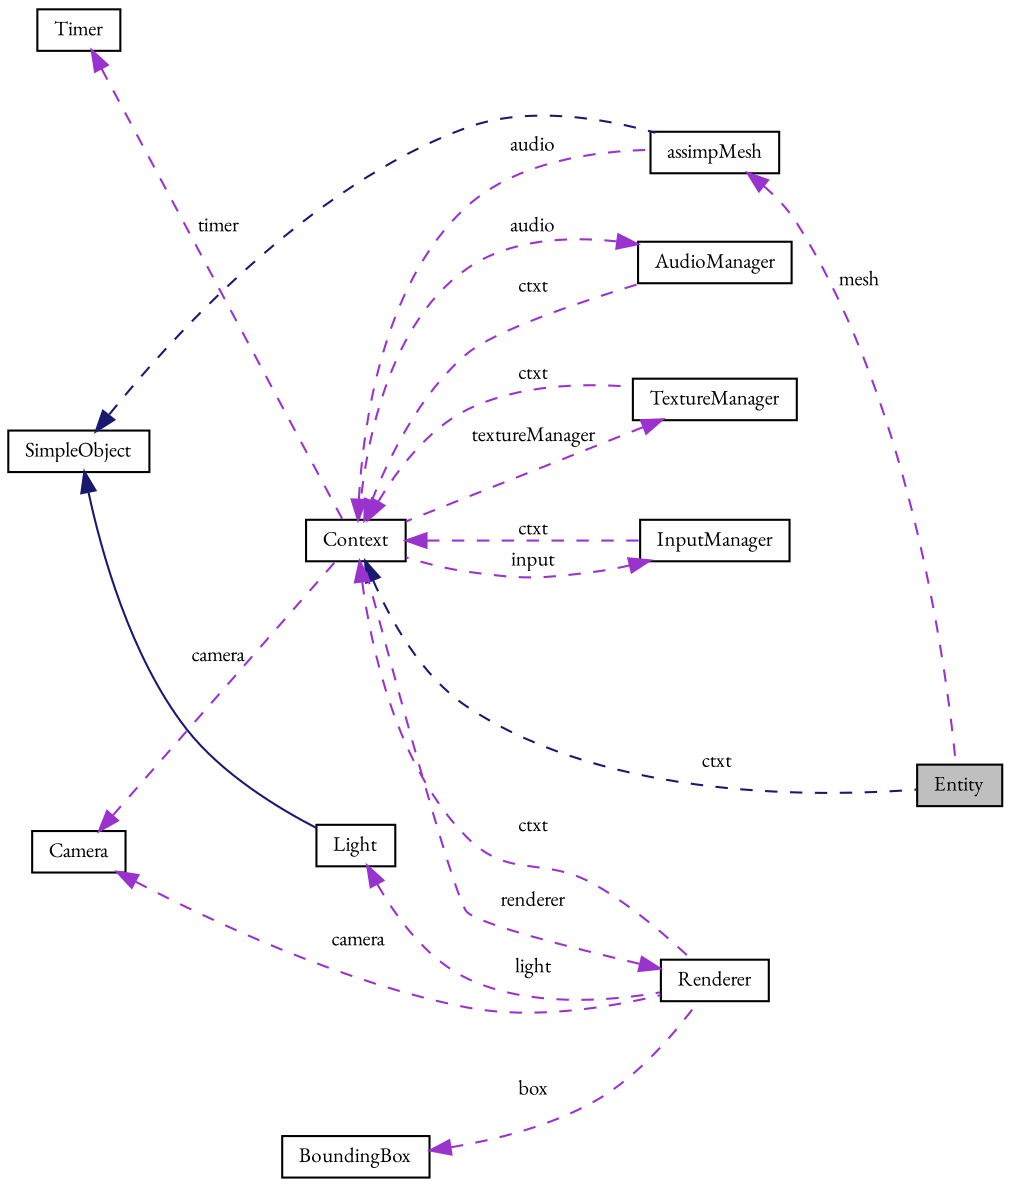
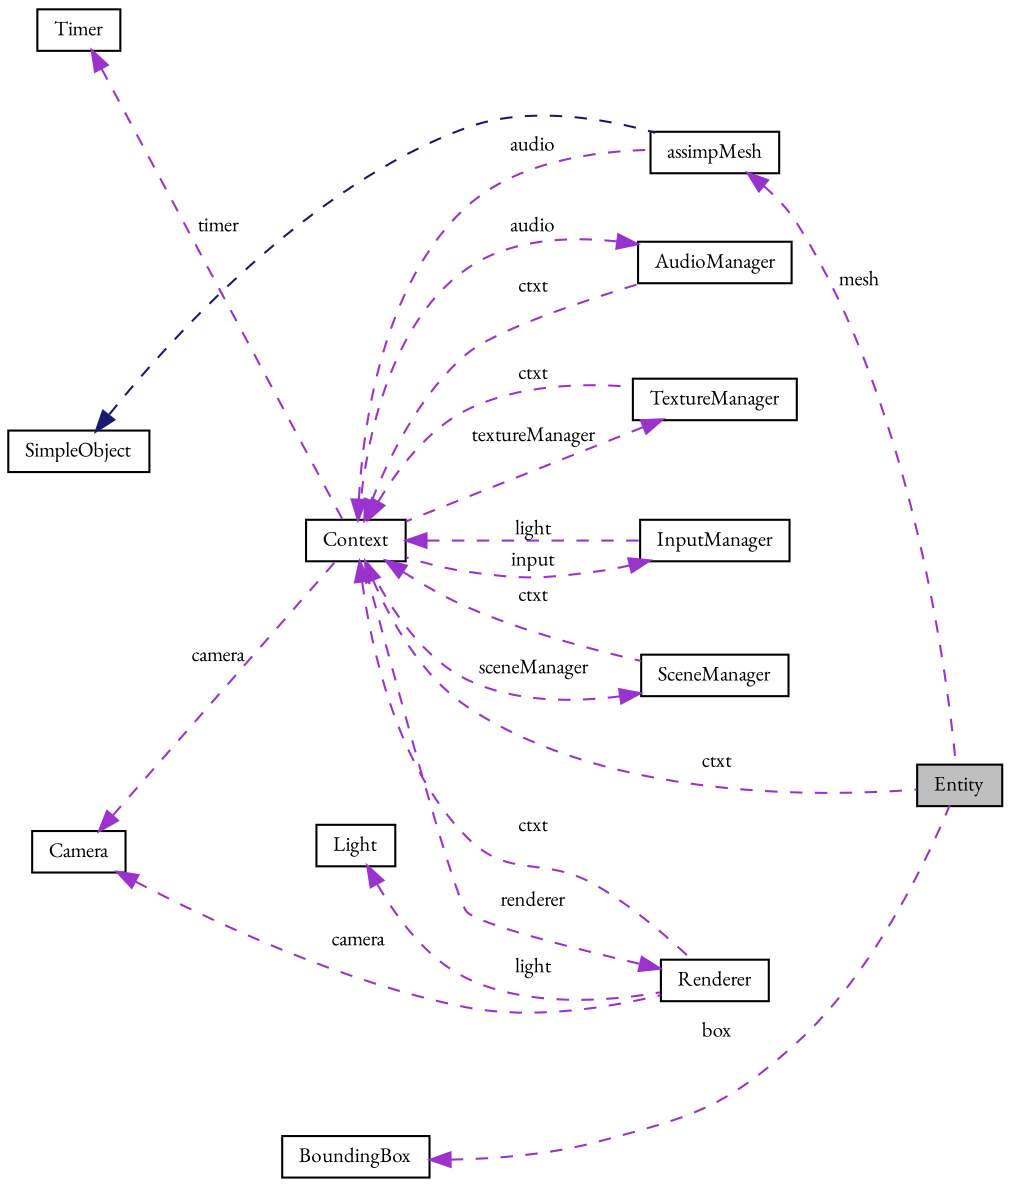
  digraph {
    fontname="EB Garamond"
    rankdir=LR
    node [color=black fillcolor=white fontname="EB Garamond" fontsize=10 shape=record style=filled]
    edge [color=darkorchid3 dir=back fontname="EB Garamond" fontsize=10 labelfontname=Helvetica labelfontsize=10 style=dashed]
    n1 [fillcolor=grey75 fontcolor=black height=0.2 label=Entity width=0.4]
    n2 [height=0.2 label=Context width=0.4]
    n3 [height=0.2 label=Renderer width=0.4]
    n4 [height=0.2 label=AudioManager width=0.4]
    n5 [height=0.2 label=TextureManager width=0.4]
    n6 [height=0.2 label=InputManager width=0.4]
+   n7 [height=0.2 label=SceneManager width=0.4]
    n8 [height=0.2 label=assimpMesh width=0.4]
    n9 [height=0.2 label=Light width=0.4]
    n10 [height=0.2 label=SimpleObject width=0.4]
    n11 [height=0.2 label=Camera width=0.4]
    n12 [height=0.2 label=Timer width=0.4]
    n13 [height=0.2 label=BoundingBox width=0.4]
-   n2 -> n1 [color=midnightblue label=" ctxt"]
+   n2 -> n1 [label=" ctxt"]
    n2 -> n3 [label=" ctxt"]
    n2 -> n4 [label=" ctxt"]
    n2 -> n5 [label=" ctxt"]
-   n2 -> n6 [label=" ctxt"]
+   n2 -> n6 [label=" light"]
+   n2 -> n7 [label=" ctxt"]
    n2 -> n8 [label=" audio"]
    n3 -> n2 [label=" renderer"]
    n4 -> n2 [label=" audio"]
    n5 -> n2 [label=" textureManager"]
    n6 -> n2 [label=" input"]
+   n7 -> n2 [label=" sceneManager"]
    n8 -> n1 [label=" mesh"]
    n9 -> n3 [label=" light"]
    n10 -> n8 [color=midnightblue]
-   n10 -> n9 [color=midnightblue style=solid]
    n11 -> n2 [label=" camera"]
    n11 -> n3 [label=" camera"]
    n12 -> n2 [label=" timer"]
-   n13 -> n3 [label=" box"]
+   n13 -> n1 [label=" box"]
  }
